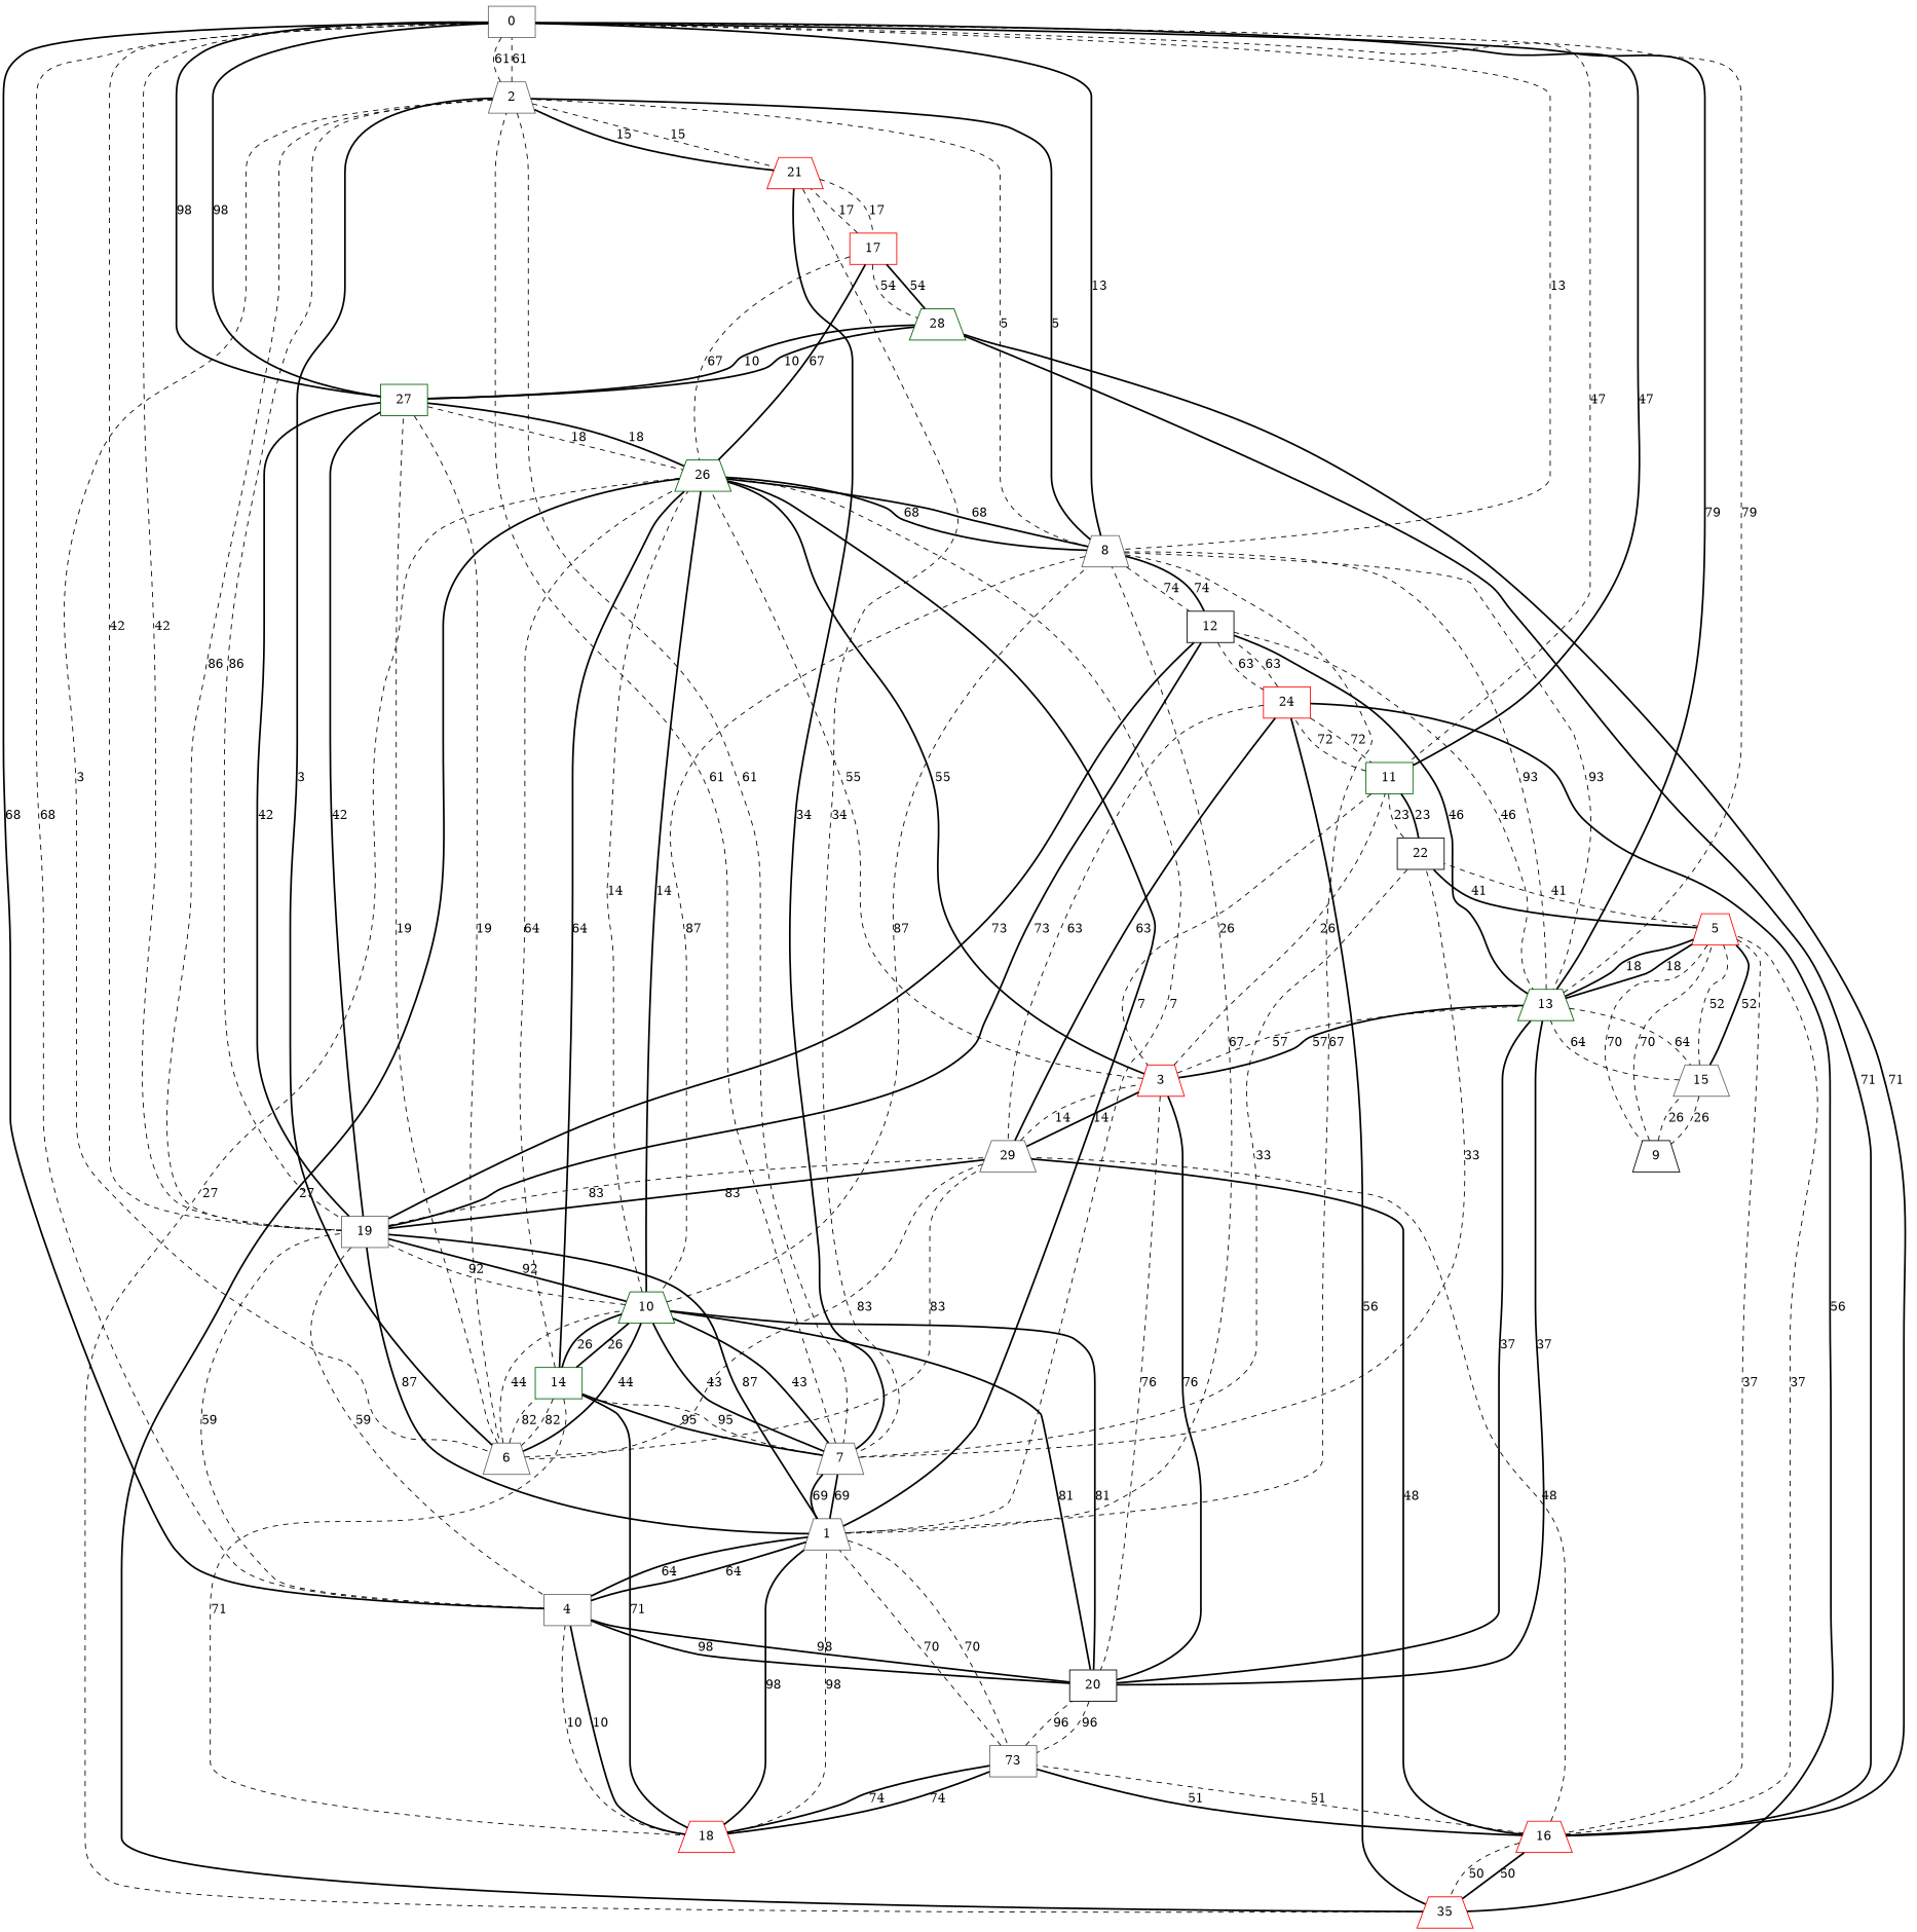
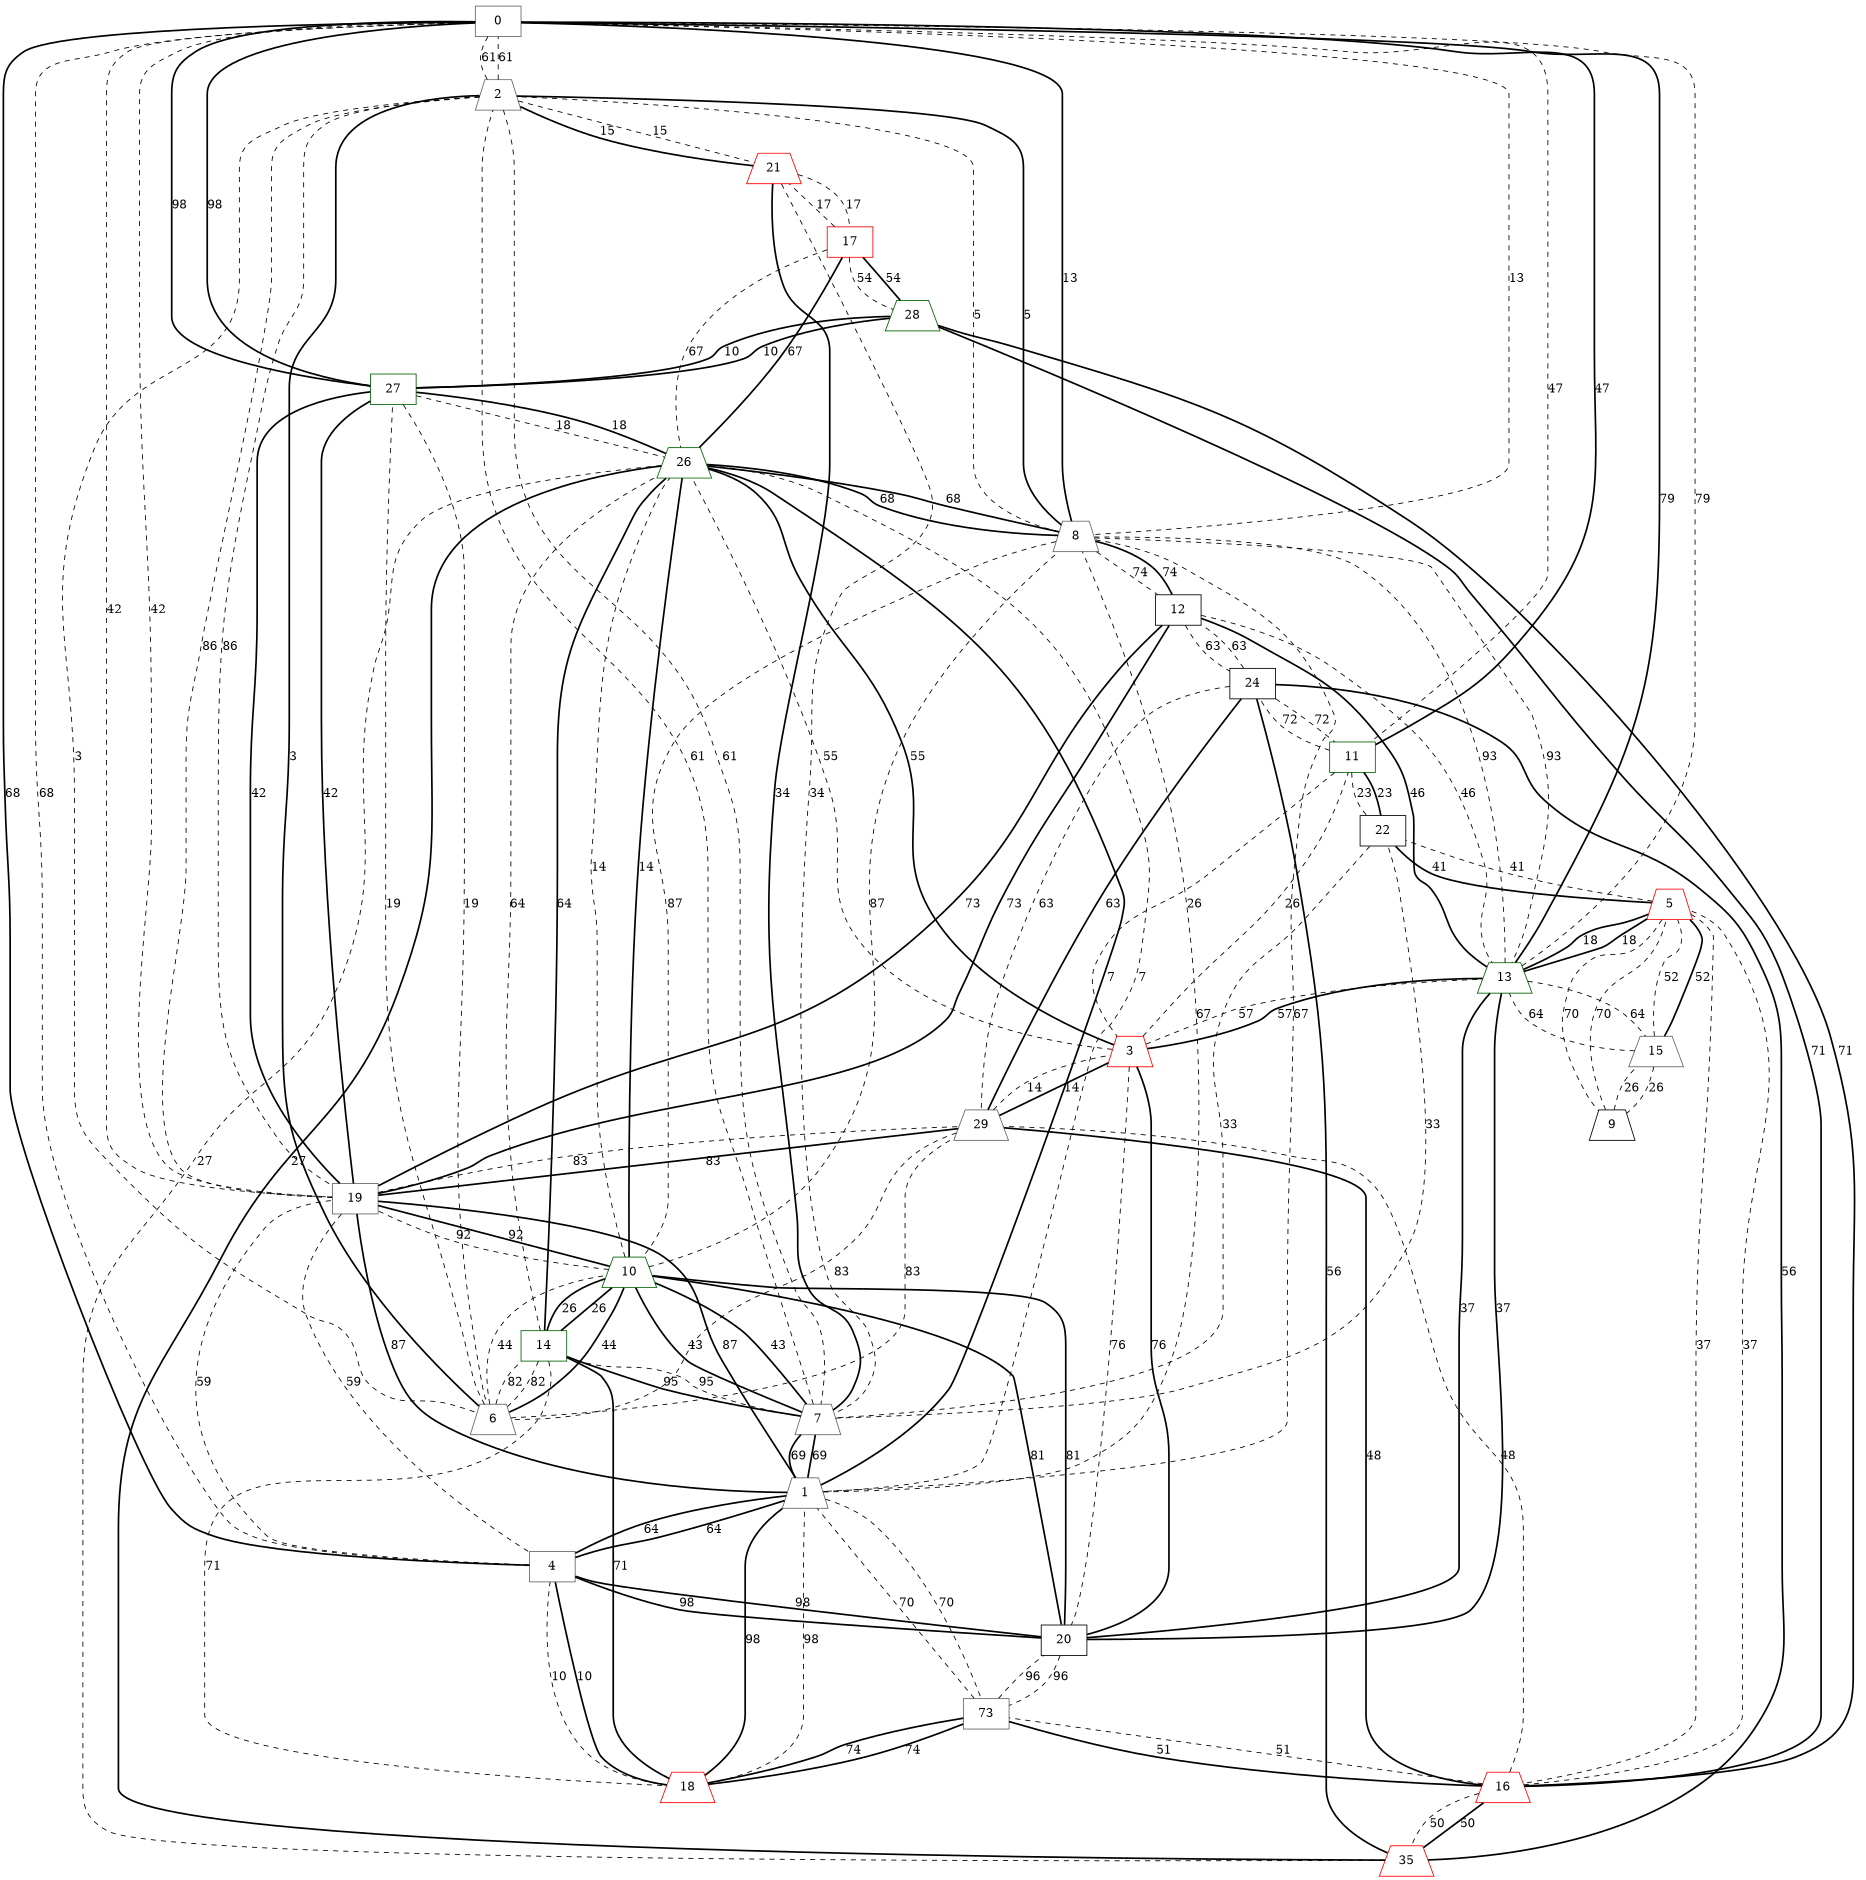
  graph {
    node [color=gray40 shape=trapezium]
    edge [style=dashed]
    0 [shape=box]
    2
    4 [shape=box]
    8
    11 [color=darkgreen shape=box]
    13 [color=darkgreen]
    19 [shape=box]
    27 [color=darkgreen shape=box]
    6
    7
    21 [color=red]
    1
    18 [color=red]
    20 [color=black shape=box]
    10 [color=darkgreen]
    12 [color=black shape=box]
    26 [color=darkgreen]
    3 [color=red]
    22 [color=black shape=box]
-   24 [color=red shape=box]
+   24 [color=black shape=box]
    5 [color=red]
    15
    29
    28 [color=darkgreen]
    14 [color=darkgreen shape=box]
    17 [color=red shape=box]
    n27 [label=73 shape=box]
    n28 [color=red label=35]
    16 [color=red]
    9 [color=black]
    0 -- 2 [label=61]
    0 -- 4 [label=68 style=bold]
    0 -- 8 [label=13]
    0 -- 11 [label=47]
    0 -- 13 [label=79 style=bold]
    0 -- 19 [label=42]
    0 -- 27 [label=98 style=bold]
    2 -- 0 [label=61]
    2 -- 8 [label=5 style=bold]
    2 -- 19 [label=86]
    2 -- 6 [label=3]
    2 -- 7 [label=61]
    2 -- 21 [label=15]
    4 -- 0 [label=68]
    4 -- 19 [label=59]
    4 -- 1 [label=64 style=bold]
    4 -- 18 [label=10 style=bold]
    4 -- 20 [label=98 style=bold]
    8 -- 0 [label=13 style=bold]
    8 -- 2 [label=5]
    8 -- 13 [label=93]
    8 -- 1 [label=67]
    8 -- 10 [label=87]
    8 -- 12 [label=74]
    8 -- 26 [label=68 style=bold]
    11 -- 0 [label=47 style=bold]
    11 -- 3 [label=26]
    11 -- 22 [label=23]
    11 -- 24 [label=72]
    13 -- 0 [label=79]
    13 -- 8 [label=93]
    13 -- 20 [label=37 style=bold]
    13 -- 12 [label=46 style=bold]
    13 -- 3 [label=57 style=bold]
    13 -- 5 [label=18 style=bold]
    13 -- 15 [label=64]
    19 -- 0 [label=42]
    19 -- 2 [label=86]
    19 -- 4 [label=59]
    19 -- 27 [label=42 style=bold]
    19 -- 1 [label=87 style=bold]
    19 -- 10 [label=92 style=bold]
    19 -- 12 [label=73 style=bold]
    19 -- 29 [label=83]
    27 -- 0 [label=98 style=bold]
    27 -- 19 [label=42 style=bold]
    27 -- 6 [label=19]
    27 -- 26 [label=18]
    27 -- 28 [label=10 style=bold]
    6 -- 2 [label=3 style=bold]
    6 -- 27 [label=19]
    6 -- 10 [label=44]
    6 -- 29 [label=83]
    6 -- 14 [label=82]
    7 -- 2 [label=61]
    7 -- 21 [label=34 style=bold]
    7 -- 1 [label=69 style=bold]
    7 -- 10 [label=43 style=bold]
    7 -- 22 [label=33]
    7 -- 14 [label=95 style=bold]
    21 -- 2 [label=15 style=bold]
    21 -- 7 [label=34]
    21 -- 17 [label=17]
    1 -- 4 [label=64 style=bold]
    1 -- 8 [label=67]
    1 -- 19 [label=87 style=bold]
    1 -- 7 [label=69 style=bold]
    1 -- 18 [label=98 style=bold]
    1 -- 26 [label=7]
    1 -- n27 [label=70]
    18 -- 4 [label=10]
    18 -- 1 [label=98]
    18 -- 14 [label=71 style=bold]
    18 -- n27 [label=74 style=bold]
    20 -- 4 [label=98 style=bold]
    20 -- 13 [label=37 style=bold]
    20 -- 10 [label=81 style=bold]
    20 -- 3 [label=76 style=bold]
    20 -- n27 [label=96]
    10 -- 8 [label=87]
    10 -- 19 [label=92]
    10 -- 6 [label=44 style=bold]
    10 -- 7 [label=43 style=bold]
    10 -- 20 [label=81 style=bold]
    10 -- 26 [label=14]
    10 -- 14 [label=26 style=bold]
    12 -- 8 [label=74 style=bold]
    12 -- 13 [label=46]
    12 -- 19 [label=73 style=bold]
    12 -- 24 [label=63]
    26 -- 8 [label=68 style=bold]
    26 -- 27 [label=18 style=bold]
    26 -- 1 [label=7 style=bold]
    26 -- 10 [label=14 style=bold]
    26 -- 3 [label=55 style=bold]
    26 -- 14 [label=64 style=bold]
    26 -- 17 [label=67 style=bold]
    26 -- n28 [label=27]
    3 -- 11 [label=26]
    3 -- 13 [label=57]
    3 -- 20 [label=76]
    3 -- 26 [label=55]
    3 -- 29 [label=14 style=bold]
    22 -- 11 [label=23 style=bold]
    22 -- 7 [label=33]
    22 -- 5 [label=41 style=bold]
    24 -- 11 [label=72]
    24 -- 12 [label=63]
    24 -- 29 [label=63]
    24 -- n28 [label=56 style=bold]
    5 -- 13 [label=18 style=bold]
    5 -- 22 [label=41]
    5 -- 15 [label=52 style=bold]
    5 -- 16 [label=37]
    5 -- 9 [label=70]
    15 -- 13 [label=64]
    15 -- 5 [label=52]
    15 -- 9 [label=26]
    29 -- 19 [label=83 style=bold]
    29 -- 6 [label=83]
    29 -- 3 [label=14]
    29 -- 24 [label=63 style=bold]
    29 -- 16 [label=48 style=bold]
    28 -- 27 [label=10 style=bold]
    28 -- 17 [label=54 style=bold]
    28 -- 16 [label=71 style=bold]
    14 -- 6 [label=82]
    14 -- 7 [label=95]
    14 -- 18 [label=71]
    14 -- 10 [label=26 style=bold]
    14 -- 26 [label=64]
    17 -- 21 [label=17]
    17 -- 26 [label=67]
    17 -- 28 [label=54]
    n27 -- 1 [label=70]
    n27 -- 18 [label=74 style=bold]
    n27 -- 20 [label=96]
    n27 -- 16 [label=51 style=bold]
    n28 -- 26 [label=27 style=bold]
    n28 -- 24 [label=56 style=bold]
    n28 -- 16 [label=50 style=bold]
    16 -- 5 [label=37]
    16 -- 29 [label=48]
    16 -- 28 [label=71 style=bold]
    16 -- n27 [label=51]
    16 -- n28 [label=50]
    9 -- 5 [label=70]
    9 -- 15 [label=26]
  }
